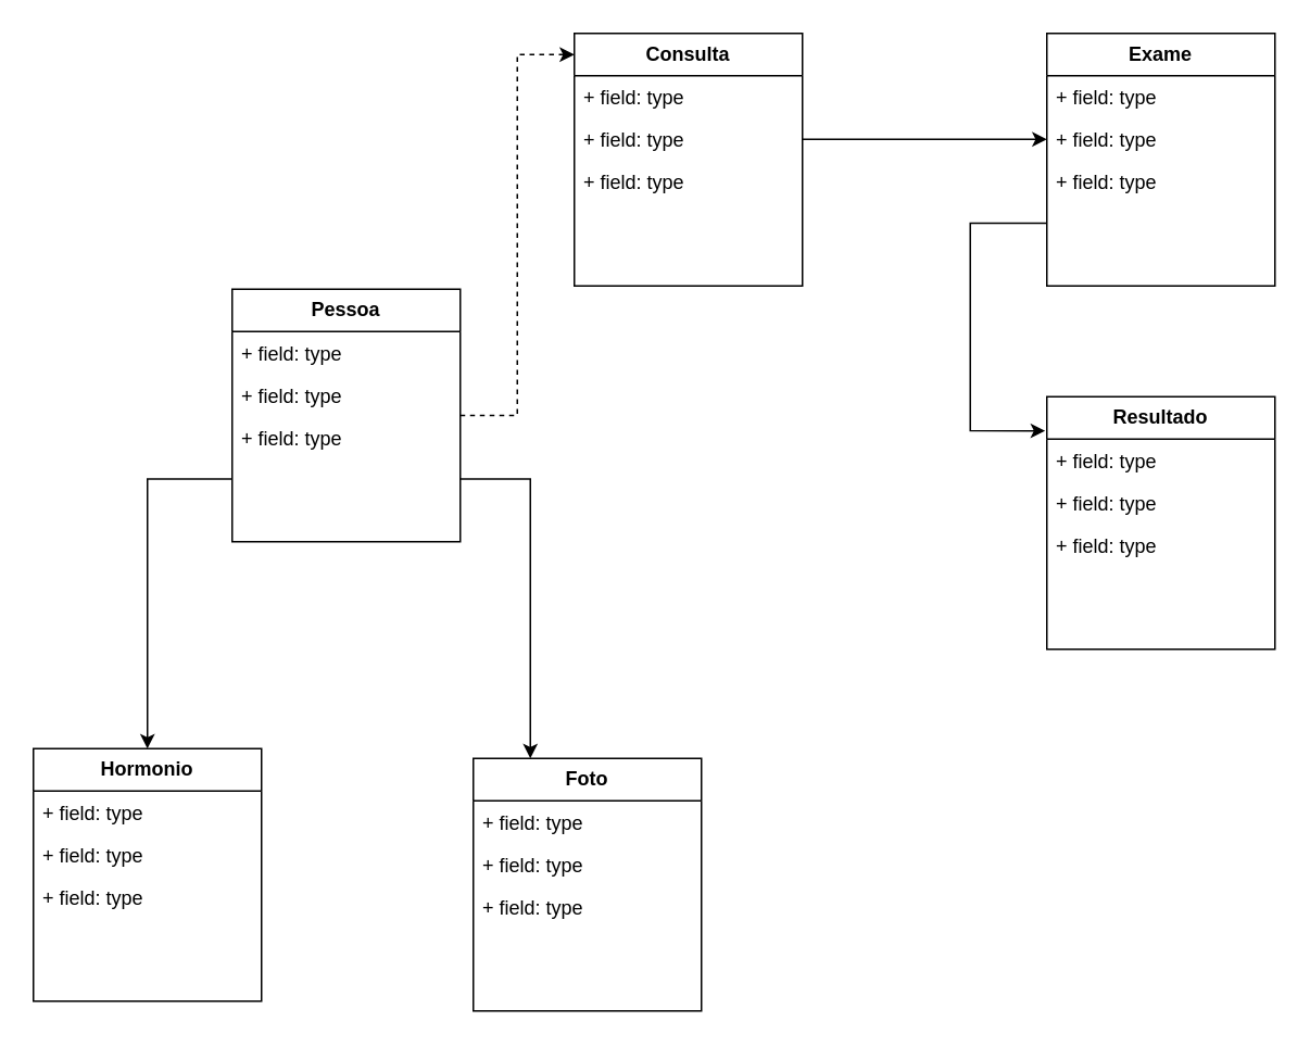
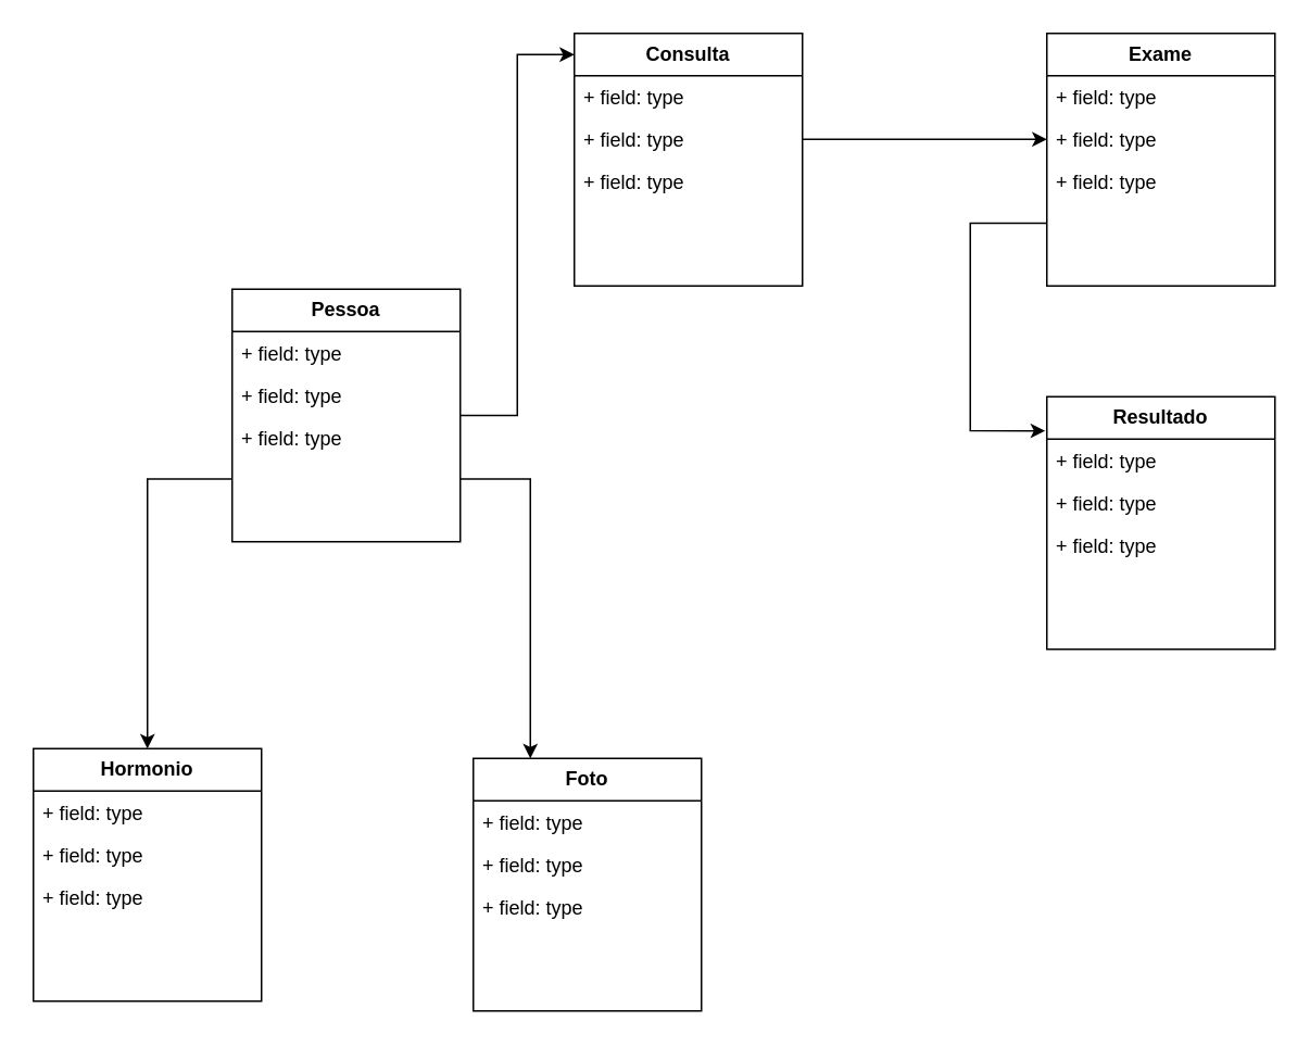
  <mxCell id="0" />
  <mxCell id="1" parent="0" />
  <mxCell id="2" value="&lt;b&gt;Foto&lt;/b&gt;" style="swimlane;fontStyle=0;childLayout=stackLayout;horizontal=1;startSize=26;fillColor=none;horizontalStack=0;resizeParent=1;resizeParentMax=0;resizeLast=0;collapsible=1;marginBottom=0;whiteSpace=wrap;html=1;" vertex="1" parent="1"><mxGeometry x="290" y="465" width="140" height="155" as="geometry" /></mxCell>
  <mxCell id="3" value="+ field: type" style="text;strokeColor=none;fillColor=none;align=left;verticalAlign=top;spacingLeft=4;spacingRight=4;overflow=hidden;rotatable=0;points=[[0,0.5],[1,0.5]];portConstraint=eastwest;whiteSpace=wrap;html=1;" vertex="1" parent="2"><mxGeometry y="26" width="140" height="26" as="geometry" /></mxCell>
  <mxCell id="4" value="+ field: type" style="text;strokeColor=none;fillColor=none;align=left;verticalAlign=top;spacingLeft=4;spacingRight=4;overflow=hidden;rotatable=0;points=[[0,0.5],[1,0.5]];portConstraint=eastwest;whiteSpace=wrap;html=1;" vertex="1" parent="2"><mxGeometry y="52" width="140" height="26" as="geometry" /></mxCell>
  <mxCell id="5" value="+ field: type" style="text;strokeColor=none;fillColor=none;align=left;verticalAlign=top;spacingLeft=4;spacingRight=4;overflow=hidden;rotatable=0;points=[[0,0.5],[1,0.5]];portConstraint=eastwest;whiteSpace=wrap;html=1;" vertex="1" parent="2"><mxGeometry y="78" width="140" height="77" as="geometry" /></mxCell>
  <mxCell id="6" value="&lt;b&gt;Hormonio&lt;/b&gt;" style="swimlane;fontStyle=0;childLayout=stackLayout;horizontal=1;startSize=26;fillColor=none;horizontalStack=0;resizeParent=1;resizeParentMax=0;resizeLast=0;collapsible=1;marginBottom=0;whiteSpace=wrap;html=1;" vertex="1" parent="1"><mxGeometry x="20" y="459" width="140" height="155" as="geometry" /></mxCell>
  <mxCell id="7" value="+ field: type" style="text;strokeColor=none;fillColor=none;align=left;verticalAlign=top;spacingLeft=4;spacingRight=4;overflow=hidden;rotatable=0;points=[[0,0.5],[1,0.5]];portConstraint=eastwest;whiteSpace=wrap;html=1;" vertex="1" parent="6"><mxGeometry y="26" width="140" height="26" as="geometry" /></mxCell>
  <mxCell id="8" value="+ field: type" style="text;strokeColor=none;fillColor=none;align=left;verticalAlign=top;spacingLeft=4;spacingRight=4;overflow=hidden;rotatable=0;points=[[0,0.5],[1,0.5]];portConstraint=eastwest;whiteSpace=wrap;html=1;" vertex="1" parent="6"><mxGeometry y="52" width="140" height="26" as="geometry" /></mxCell>
  <mxCell id="9" value="+ field: type" style="text;strokeColor=none;fillColor=none;align=left;verticalAlign=top;spacingLeft=4;spacingRight=4;overflow=hidden;rotatable=0;points=[[0,0.5],[1,0.5]];portConstraint=eastwest;whiteSpace=wrap;html=1;" vertex="1" parent="6"><mxGeometry y="78" width="140" height="77" as="geometry" /></mxCell>
- <mxCell id="10" style="edgeStyle=orthogonalEdgeStyle;rounded=0;orthogonalLoop=1;jettySize=auto;html=1;entryX=0;entryY=0.084;entryDx=0;entryDy=0;entryPerimeter=0;dashed=1;" edge="1" parent="1" source="11" target="15"><mxGeometry relative="1" as="geometry" /></mxCell>
+ <mxCell id="10" style="edgeStyle=orthogonalEdgeStyle;rounded=0;orthogonalLoop=1;jettySize=auto;html=1;entryX=0;entryY=0.084;entryDx=0;entryDy=0;entryPerimeter=0;" edge="1" parent="1" source="11" target="15"><mxGeometry relative="1" as="geometry" /></mxCell>
  <mxCell id="11" value="&lt;b&gt;Pessoa&lt;/b&gt;" style="swimlane;fontStyle=0;childLayout=stackLayout;horizontal=1;startSize=26;fillColor=none;horizontalStack=0;resizeParent=1;resizeParentMax=0;resizeLast=0;collapsible=1;marginBottom=0;whiteSpace=wrap;html=1;" vertex="1" parent="1"><mxGeometry x="142" y="177" width="140" height="155" as="geometry" /></mxCell>
  <mxCell id="12" value="+ field: type" style="text;strokeColor=none;fillColor=none;align=left;verticalAlign=top;spacingLeft=4;spacingRight=4;overflow=hidden;rotatable=0;points=[[0,0.5],[1,0.5]];portConstraint=eastwest;whiteSpace=wrap;html=1;" vertex="1" parent="11"><mxGeometry y="26" width="140" height="26" as="geometry" /></mxCell>
  <mxCell id="13" value="+ field: type" style="text;strokeColor=none;fillColor=none;align=left;verticalAlign=top;spacingLeft=4;spacingRight=4;overflow=hidden;rotatable=0;points=[[0,0.5],[1,0.5]];portConstraint=eastwest;whiteSpace=wrap;html=1;" vertex="1" parent="11"><mxGeometry y="52" width="140" height="26" as="geometry" /></mxCell>
  <mxCell id="14" value="+ field: type" style="text;strokeColor=none;fillColor=none;align=left;verticalAlign=top;spacingLeft=4;spacingRight=4;overflow=hidden;rotatable=0;points=[[0,0.5],[1,0.5]];portConstraint=eastwest;whiteSpace=wrap;html=1;" vertex="1" parent="11"><mxGeometry y="78" width="140" height="77" as="geometry" /></mxCell>
  <mxCell id="15" value="&lt;b&gt;Consulta&lt;/b&gt;" style="swimlane;fontStyle=0;childLayout=stackLayout;horizontal=1;startSize=26;fillColor=none;horizontalStack=0;resizeParent=1;resizeParentMax=0;resizeLast=0;collapsible=1;marginBottom=0;whiteSpace=wrap;html=1;" vertex="1" parent="1"><mxGeometry x="352" y="20" width="140" height="155" as="geometry" /></mxCell>
  <mxCell id="16" value="+ field: type" style="text;strokeColor=none;fillColor=none;align=left;verticalAlign=top;spacingLeft=4;spacingRight=4;overflow=hidden;rotatable=0;points=[[0,0.5],[1,0.5]];portConstraint=eastwest;whiteSpace=wrap;html=1;" vertex="1" parent="15"><mxGeometry y="26" width="140" height="26" as="geometry" /></mxCell>
  <mxCell id="17" value="+ field: type" style="text;strokeColor=none;fillColor=none;align=left;verticalAlign=top;spacingLeft=4;spacingRight=4;overflow=hidden;rotatable=0;points=[[0,0.5],[1,0.5]];portConstraint=eastwest;whiteSpace=wrap;html=1;" vertex="1" parent="15"><mxGeometry y="52" width="140" height="26" as="geometry" /></mxCell>
  <mxCell id="18" value="+ field: type" style="text;strokeColor=none;fillColor=none;align=left;verticalAlign=top;spacingLeft=4;spacingRight=4;overflow=hidden;rotatable=0;points=[[0,0.5],[1,0.5]];portConstraint=eastwest;whiteSpace=wrap;html=1;" vertex="1" parent="15"><mxGeometry y="78" width="140" height="77" as="geometry" /></mxCell>
  <mxCell id="19" value="&lt;b&gt;Exame&lt;/b&gt;" style="swimlane;fontStyle=0;childLayout=stackLayout;horizontal=1;startSize=26;fillColor=none;horizontalStack=0;resizeParent=1;resizeParentMax=0;resizeLast=0;collapsible=1;marginBottom=0;whiteSpace=wrap;html=1;" vertex="1" parent="1"><mxGeometry x="642" y="20" width="140" height="155" as="geometry" /></mxCell>
  <mxCell id="20" value="+ field: type" style="text;strokeColor=none;fillColor=none;align=left;verticalAlign=top;spacingLeft=4;spacingRight=4;overflow=hidden;rotatable=0;points=[[0,0.5],[1,0.5]];portConstraint=eastwest;whiteSpace=wrap;html=1;" vertex="1" parent="19"><mxGeometry y="26" width="140" height="26" as="geometry" /></mxCell>
  <mxCell id="21" value="+ field: type" style="text;strokeColor=none;fillColor=none;align=left;verticalAlign=top;spacingLeft=4;spacingRight=4;overflow=hidden;rotatable=0;points=[[0,0.5],[1,0.5]];portConstraint=eastwest;whiteSpace=wrap;html=1;" vertex="1" parent="19"><mxGeometry y="52" width="140" height="26" as="geometry" /></mxCell>
  <mxCell id="22" value="+ field: type" style="text;strokeColor=none;fillColor=none;align=left;verticalAlign=top;spacingLeft=4;spacingRight=4;overflow=hidden;rotatable=0;points=[[0,0.5],[1,0.5]];portConstraint=eastwest;whiteSpace=wrap;html=1;" vertex="1" parent="19"><mxGeometry y="78" width="140" height="77" as="geometry" /></mxCell>
  <mxCell id="23" value="&lt;b&gt;Resultado&lt;/b&gt;" style="swimlane;fontStyle=0;childLayout=stackLayout;horizontal=1;startSize=26;fillColor=none;horizontalStack=0;resizeParent=1;resizeParentMax=0;resizeLast=0;collapsible=1;marginBottom=0;whiteSpace=wrap;html=1;" vertex="1" parent="1"><mxGeometry x="642" y="243" width="140" height="155" as="geometry" /></mxCell>
  <mxCell id="24" value="+ field: type" style="text;strokeColor=none;fillColor=none;align=left;verticalAlign=top;spacingLeft=4;spacingRight=4;overflow=hidden;rotatable=0;points=[[0,0.5],[1,0.5]];portConstraint=eastwest;whiteSpace=wrap;html=1;" vertex="1" parent="23"><mxGeometry y="26" width="140" height="26" as="geometry" /></mxCell>
  <mxCell id="25" value="+ field: type" style="text;strokeColor=none;fillColor=none;align=left;verticalAlign=top;spacingLeft=4;spacingRight=4;overflow=hidden;rotatable=0;points=[[0,0.5],[1,0.5]];portConstraint=eastwest;whiteSpace=wrap;html=1;" vertex="1" parent="23"><mxGeometry y="52" width="140" height="26" as="geometry" /></mxCell>
  <mxCell id="26" value="+ field: type" style="text;strokeColor=none;fillColor=none;align=left;verticalAlign=top;spacingLeft=4;spacingRight=4;overflow=hidden;rotatable=0;points=[[0,0.5],[1,0.5]];portConstraint=eastwest;whiteSpace=wrap;html=1;" vertex="1" parent="23"><mxGeometry y="78" width="140" height="77" as="geometry" /></mxCell>
  <mxCell id="27" style="edgeStyle=orthogonalEdgeStyle;rounded=0;orthogonalLoop=1;jettySize=auto;html=1;entryX=0.5;entryY=0;entryDx=0;entryDy=0;" edge="1" parent="1" source="14" target="6"><mxGeometry relative="1" as="geometry" /></mxCell>
  <mxCell id="28" style="edgeStyle=orthogonalEdgeStyle;rounded=0;orthogonalLoop=1;jettySize=auto;html=1;entryX=0.25;entryY=0;entryDx=0;entryDy=0;" edge="1" parent="1" source="14" target="2"><mxGeometry relative="1" as="geometry" /></mxCell>
  <mxCell id="29" style="edgeStyle=orthogonalEdgeStyle;rounded=0;orthogonalLoop=1;jettySize=auto;html=1;entryX=0;entryY=0.5;entryDx=0;entryDy=0;" edge="1" parent="1" source="17" target="21"><mxGeometry relative="1" as="geometry" /></mxCell>
  <mxCell id="30" style="edgeStyle=orthogonalEdgeStyle;rounded=0;orthogonalLoop=1;jettySize=auto;html=1;entryX=-0.007;entryY=0.135;entryDx=0;entryDy=0;entryPerimeter=0;" edge="1" parent="1" source="22" target="23"><mxGeometry relative="1" as="geometry"><Array as="points"><mxPoint x="595" y="137" /><mxPoint x="595" y="264" /></Array></mxGeometry></mxCell>
